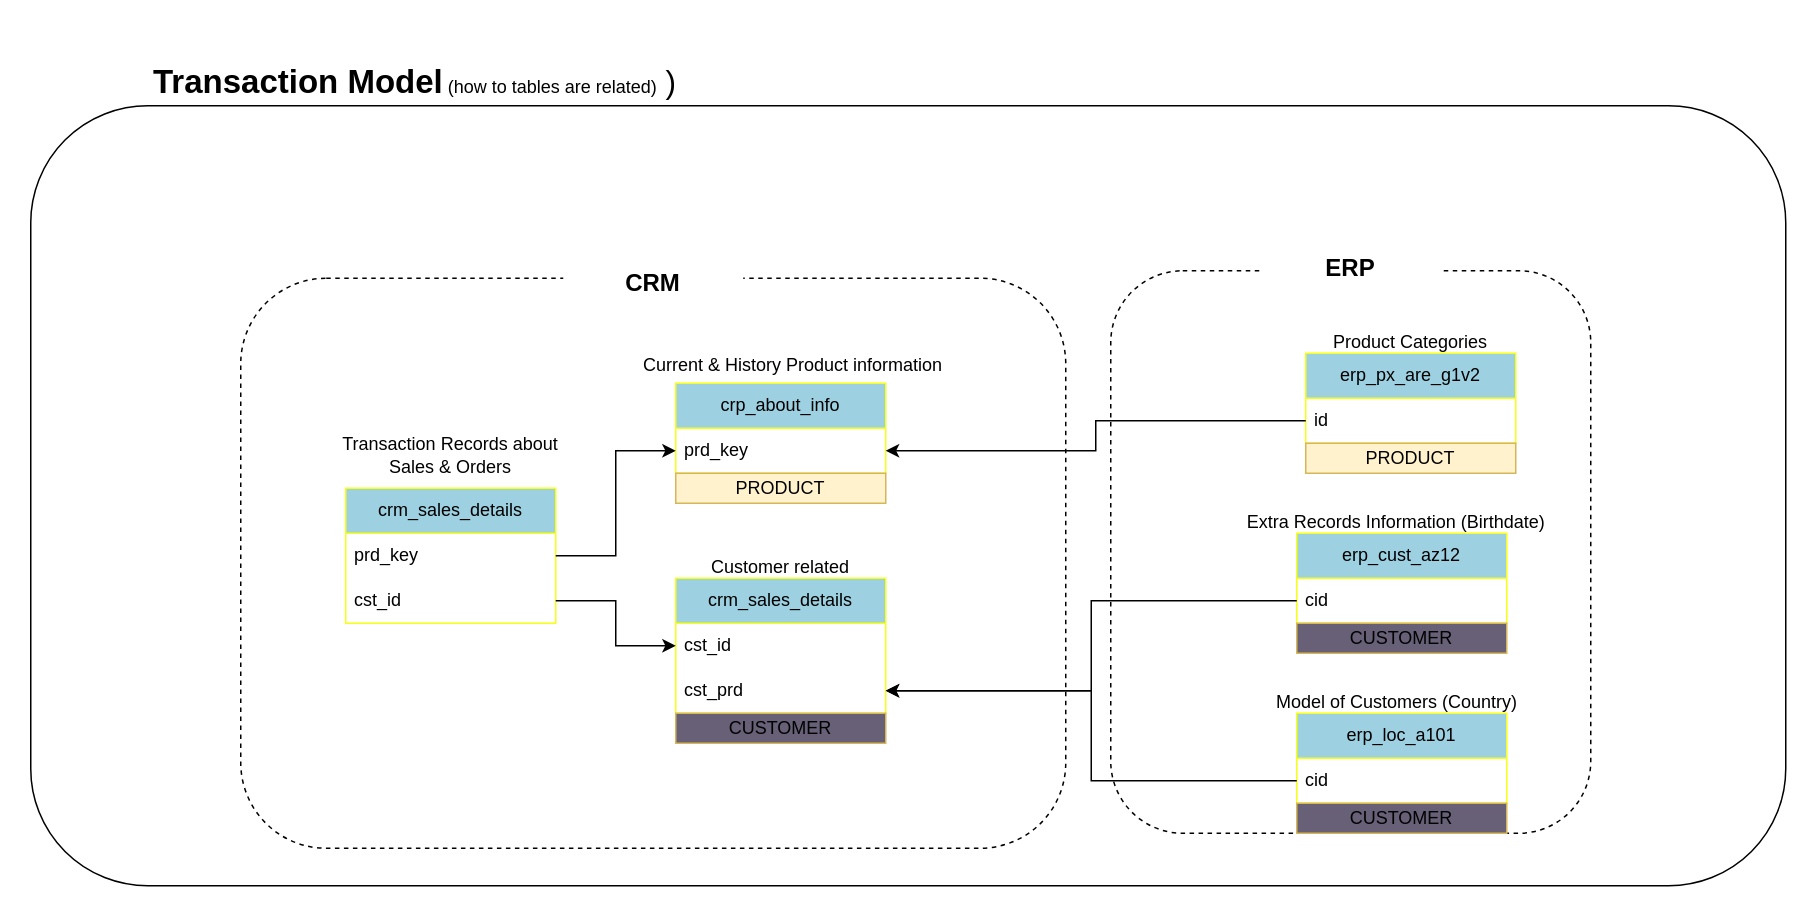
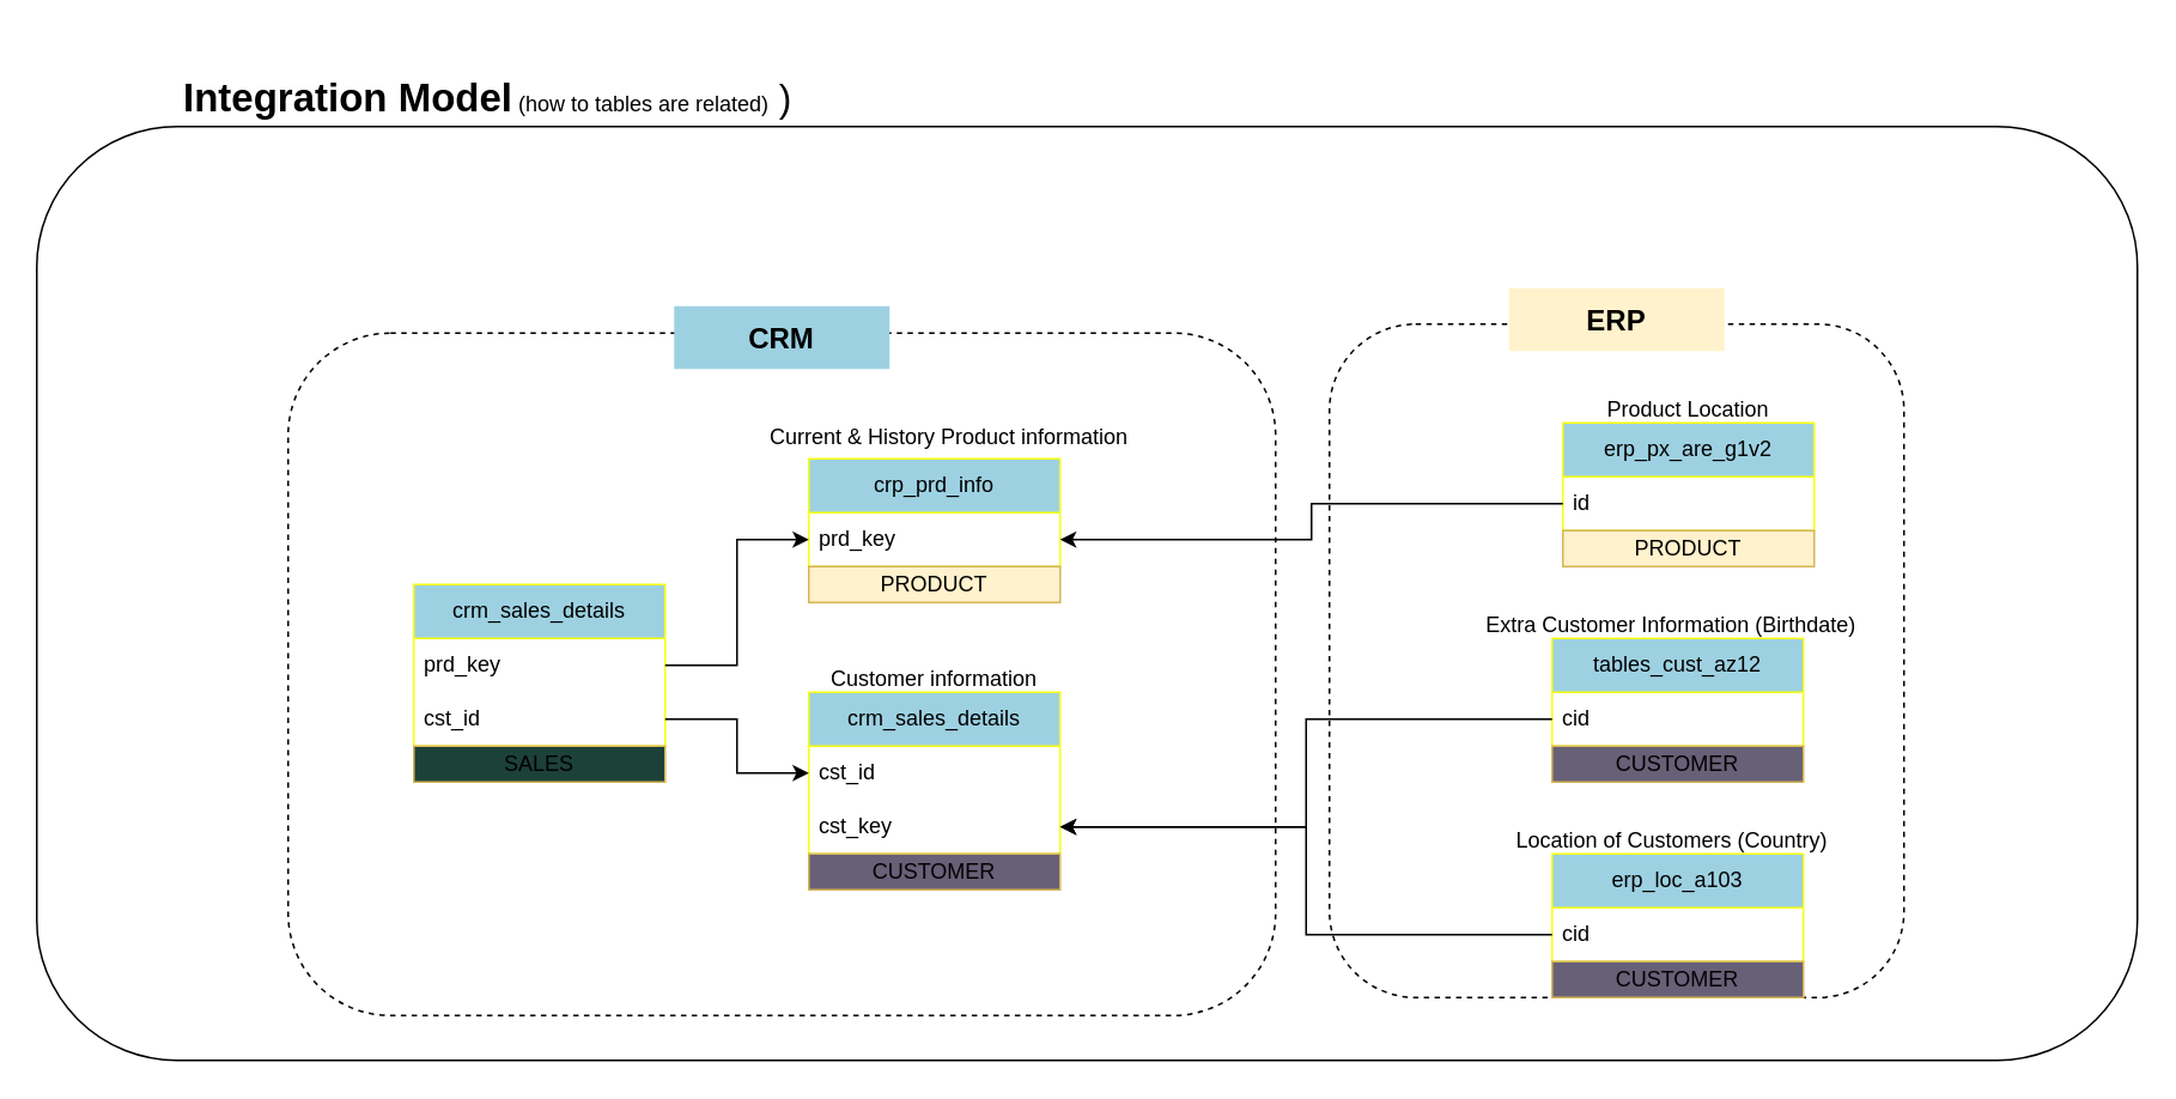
  <mxCell id="0" />
  <mxCell id="1" parent="0" />
- <mxCell id="2" value="&lt;font style=&quot;&quot;&gt;&lt;b style=&quot;font-size: 22px;&quot;&gt;Transaction Model&lt;/b&gt;&lt;b&gt;&lt;font&gt; &lt;/font&gt;&lt;/b&gt;&lt;span&gt;&lt;font style=&quot;&quot;&gt;&lt;font&gt;(how to tables are related)&lt;/font&gt;&lt;span style=&quot;font-size: 21px;&quot;&gt; )&lt;/span&gt;&lt;/font&gt;&lt;/span&gt;&lt;/font&gt;" style="text;html=1;align=left;verticalAlign=middle;whiteSpace=wrap;rounded=0;" parent="1" vertex="1"><mxGeometry x="100" y="20" width="390" height="70" as="geometry" /></mxCell>
+ <mxCell id="2" value="&lt;font style=&quot;&quot;&gt;&lt;b style=&quot;font-size: 22px;&quot;&gt;Integration Model&lt;/b&gt;&lt;b&gt;&lt;font&gt; &lt;/font&gt;&lt;/b&gt;&lt;span&gt;&lt;font style=&quot;&quot;&gt;&lt;font&gt;(how to tables are related)&lt;/font&gt;&lt;span style=&quot;font-size: 21px;&quot;&gt; )&lt;/span&gt;&lt;/font&gt;&lt;/span&gt;&lt;/font&gt;" style="text;html=1;align=left;verticalAlign=middle;whiteSpace=wrap;rounded=0;" parent="1" vertex="1"><mxGeometry x="100" y="20" width="390" height="70" as="geometry" /></mxCell>
  <mxCell id="3" value="&lt;font style=&quot;color: rgb(0, 0, 0);&quot;&gt;crm_sales_details&lt;/font&gt;" style="swimlane;fontStyle=0;childLayout=stackLayout;horizontal=1;startSize=30;horizontalStack=0;resizeParent=1;resizeParentMax=0;resizeLast=0;collapsible=1;marginBottom=0;whiteSpace=wrap;html=1;fillColor=#9DD1E2;fontColor=#ffffff;strokeColor=#F7FF12;" parent="1" vertex="1"><mxGeometry x="230" y="325" width="140" height="90" as="geometry" /></mxCell>
  <mxCell id="4" value="prd_key" style="text;strokeColor=none;fillColor=none;align=left;verticalAlign=middle;spacingLeft=4;spacingRight=4;overflow=hidden;points=[[0,0.5],[1,0.5]];portConstraint=eastwest;rotatable=0;whiteSpace=wrap;html=1;" parent="3" vertex="1"><mxGeometry y="30" width="140" height="30" as="geometry" /></mxCell>
  <mxCell id="5" value="cst_id" style="text;strokeColor=none;fillColor=none;align=left;verticalAlign=middle;spacingLeft=4;spacingRight=4;overflow=hidden;points=[[0,0.5],[1,0.5]];portConstraint=eastwest;rotatable=0;whiteSpace=wrap;html=1;" parent="3" vertex="1"><mxGeometry y="60" width="140" height="30" as="geometry" /></mxCell>
- <mxCell id="6" value="&lt;font style=&quot;color: rgb(0, 0, 0);&quot;&gt;crp_about_info&lt;/font&gt;" style="swimlane;fontStyle=0;childLayout=stackLayout;horizontal=1;startSize=30;horizontalStack=0;resizeParent=1;resizeParentMax=0;resizeLast=0;collapsible=1;marginBottom=0;whiteSpace=wrap;html=1;fillColor=#9DD1E2;fontColor=#ffffff;strokeColor=#F7FF12;" parent="1" vertex="1"><mxGeometry y="255" width="140" height="60" as="geometry" x="450" /></mxCell>
+ <mxCell id="6" value="&lt;font style=&quot;color: rgb(0, 0, 0);&quot;&gt;crp_prd_info&lt;/font&gt;" style="swimlane;fontStyle=0;childLayout=stackLayout;horizontal=1;startSize=30;horizontalStack=0;resizeParent=1;resizeParentMax=0;resizeLast=0;collapsible=1;marginBottom=0;whiteSpace=wrap;html=1;fillColor=#9DD1E2;fontColor=#ffffff;strokeColor=#F7FF12;" parent="1" vertex="1"><mxGeometry y="255" width="140" height="60" as="geometry" x="450" /></mxCell>
  <mxCell id="7" value="prd_key" style="text;strokeColor=none;fillColor=none;align=left;verticalAlign=middle;spacingLeft=4;spacingRight=4;overflow=hidden;points=[[0,0.5],[1,0.5]];portConstraint=eastwest;rotatable=0;whiteSpace=wrap;html=1;" parent="6" vertex="1"><mxGeometry y="30" width="140" height="30" as="geometry" /></mxCell>
  <mxCell id="8" value="&lt;font style=&quot;color: rgb(0, 0, 0);&quot;&gt;crm_sales_details&lt;/font&gt;" style="swimlane;fontStyle=0;childLayout=stackLayout;horizontal=1;startSize=30;horizontalStack=0;resizeParent=1;resizeParentMax=0;resizeLast=0;collapsible=1;marginBottom=0;whiteSpace=wrap;html=1;fillColor=#9DD1E2;fontColor=#ffffff;strokeColor=#F7FF12;" parent="1" vertex="1"><mxGeometry y="385" width="140" height="90" as="geometry" x="450" /></mxCell>
  <mxCell id="9" value="cst_id" style="text;strokeColor=none;fillColor=none;align=left;verticalAlign=middle;spacingLeft=4;spacingRight=4;overflow=hidden;points=[[0,0.5],[1,0.5]];portConstraint=eastwest;rotatable=0;whiteSpace=wrap;html=1;" parent="8" vertex="1"><mxGeometry y="30" width="140" height="30" as="geometry" /></mxCell>
- <mxCell id="10" value="cst_prd" style="text;strokeColor=none;fillColor=none;align=left;verticalAlign=middle;spacingLeft=4;spacingRight=4;overflow=hidden;points=[[0,0.5],[1,0.5]];portConstraint=eastwest;rotatable=0;whiteSpace=wrap;html=1;" parent="8" vertex="1"><mxGeometry y="60" width="140" height="30" as="geometry" /></mxCell>
+ <mxCell id="10" value="cst_key" style="text;strokeColor=none;fillColor=none;align=left;verticalAlign=middle;spacingLeft=4;spacingRight=4;overflow=hidden;points=[[0,0.5],[1,0.5]];portConstraint=eastwest;rotatable=0;whiteSpace=wrap;html=1;" parent="8" vertex="1"><mxGeometry y="60" width="140" height="30" as="geometry" /></mxCell>
  <mxCell id="11" value="&lt;font style=&quot;color: rgb(0, 0, 0);&quot;&gt;erp_px_are_g1v2&lt;/font&gt;" style="swimlane;fontStyle=0;childLayout=stackLayout;horizontal=1;startSize=30;horizontalStack=0;resizeParent=1;resizeParentMax=0;resizeLast=0;collapsible=1;marginBottom=0;whiteSpace=wrap;html=1;fillColor=#9DD1E2;fontColor=#ffffff;strokeColor=#F7FF12;" parent="1" vertex="1"><mxGeometry x="870" y="235" width="140" height="60" as="geometry" /></mxCell>
  <mxCell id="12" value="id" style="text;strokeColor=none;fillColor=none;align=left;verticalAlign=middle;spacingLeft=4;spacingRight=4;overflow=hidden;points=[[0,0.5],[1,0.5]];portConstraint=eastwest;rotatable=0;whiteSpace=wrap;html=1;" parent="11" vertex="1"><mxGeometry y="30" width="140" height="30" as="geometry" /></mxCell>
- <mxCell id="13" value="&lt;font style=&quot;color: rgb(0, 0, 0);&quot;&gt;erp_cust_az12&lt;/font&gt;" style="swimlane;fontStyle=0;childLayout=stackLayout;horizontal=1;startSize=30;horizontalStack=0;resizeParent=1;resizeParentMax=0;resizeLast=0;collapsible=1;marginBottom=0;whiteSpace=wrap;html=1;fillColor=#9DD1E2;fontColor=#ffffff;strokeColor=#F7FF12;" parent="1" vertex="1"><mxGeometry x="864" y="355" width="140" height="60" as="geometry" /></mxCell>
+ <mxCell id="13" value="&lt;font style=&quot;color: rgb(0, 0, 0);&quot;&gt;tables_cust_az12&lt;/font&gt;" style="swimlane;fontStyle=0;childLayout=stackLayout;horizontal=1;startSize=30;horizontalStack=0;resizeParent=1;resizeParentMax=0;resizeLast=0;collapsible=1;marginBottom=0;whiteSpace=wrap;html=1;fillColor=#9DD1E2;fontColor=#ffffff;strokeColor=#F7FF12;" parent="1" vertex="1"><mxGeometry x="864" y="355" width="140" height="60" as="geometry" /></mxCell>
  <mxCell id="14" value="cid" style="text;strokeColor=none;fillColor=none;align=left;verticalAlign=middle;spacingLeft=4;spacingRight=4;overflow=hidden;points=[[0,0.5],[1,0.5]];portConstraint=eastwest;rotatable=0;whiteSpace=wrap;html=1;" parent="13" vertex="1"><mxGeometry y="30" width="140" height="30" as="geometry" /></mxCell>
- <mxCell id="15" value="&lt;font style=&quot;color: rgb(0, 0, 0);&quot;&gt;erp_loc_a101&lt;/font&gt;" style="swimlane;fontStyle=0;childLayout=stackLayout;horizontal=1;startSize=30;horizontalStack=0;resizeParent=1;resizeParentMax=0;resizeLast=0;collapsible=1;marginBottom=0;whiteSpace=wrap;html=1;fillColor=#9DD1E2;fontColor=#ffffff;strokeColor=#F7FF12;" parent="1" vertex="1"><mxGeometry x="864" y="475" width="140" height="60" as="geometry" /></mxCell>
+ <mxCell id="15" value="&lt;font style=&quot;color: rgb(0, 0, 0);&quot;&gt;erp_loc_a103&lt;/font&gt;" style="swimlane;fontStyle=0;childLayout=stackLayout;horizontal=1;startSize=30;horizontalStack=0;resizeParent=1;resizeParentMax=0;resizeLast=0;collapsible=1;marginBottom=0;whiteSpace=wrap;html=1;fillColor=#9DD1E2;fontColor=#ffffff;strokeColor=#F7FF12;" parent="1" vertex="1"><mxGeometry x="864" y="475" width="140" height="60" as="geometry" /></mxCell>
  <mxCell id="16" value="cid" style="text;strokeColor=none;fillColor=none;align=left;verticalAlign=middle;spacingLeft=4;spacingRight=4;overflow=hidden;points=[[0,0.5],[1,0.5]];portConstraint=eastwest;rotatable=0;whiteSpace=wrap;html=1;" parent="15" vertex="1"><mxGeometry y="30" width="140" height="30" as="geometry" /></mxCell>
  <mxCell id="17" style="edgeStyle=orthogonalEdgeStyle;rounded=0;orthogonalLoop=1;jettySize=auto;html=1;entryX=0;entryY=0.5;entryDx=0;entryDy=0;" parent="1" source="4" target="7" edge="1"><mxGeometry relative="1" as="geometry" /></mxCell>
  <mxCell id="18" style="edgeStyle=orthogonalEdgeStyle;rounded=0;orthogonalLoop=1;jettySize=auto;html=1;entryX=0;entryY=0.5;entryDx=0;entryDy=0;" parent="1" source="5" target="9" edge="1"><mxGeometry relative="1" as="geometry" /></mxCell>
  <mxCell id="19" style="edgeStyle=orthogonalEdgeStyle;rounded=0;orthogonalLoop=1;jettySize=auto;html=1;entryX=1;entryY=0.5;entryDx=0;entryDy=0;" parent="1" source="12" target="7" edge="1"><mxGeometry relative="1" as="geometry" /></mxCell>
  <mxCell id="20" style="edgeStyle=orthogonalEdgeStyle;rounded=0;orthogonalLoop=1;jettySize=auto;html=1;entryX=1;entryY=0.5;entryDx=0;entryDy=0;" parent="1" source="14" target="10" edge="1"><mxGeometry relative="1" as="geometry" /></mxCell>
  <mxCell id="21" style="edgeStyle=orthogonalEdgeStyle;rounded=0;orthogonalLoop=1;jettySize=auto;html=1;entryX=1;entryY=0.5;entryDx=0;entryDy=0;" parent="1" source="16" target="10" edge="1"><mxGeometry relative="1" as="geometry" /></mxCell>
  <mxCell id="22" value="" style="rounded=1;whiteSpace=wrap;html=1;fillColor=none;dashed=1;" parent="1" vertex="1"><mxGeometry x="160" y="185" width="550" height="380" as="geometry" /></mxCell>
  <mxCell id="23" value="" style="rounded=1;whiteSpace=wrap;html=1;fillColor=none;dashed=1;" parent="1" vertex="1"><mxGeometry x="740" y="180" width="320" height="375" as="geometry" /></mxCell>
- <mxCell id="24" value="&lt;b&gt;&lt;font style=&quot;font-size: 16px;&quot;&gt;CRM&lt;/font&gt;&lt;/b&gt;" style="rounded=0;whiteSpace=wrap;html=1;strokeColor=none;" parent="1" vertex="1"><mxGeometry x="375" y="170" width="120" height="35" as="geometry" /></mxCell>
- <mxCell id="25" value="&lt;b&gt;&lt;font style=&quot;font-size: 16px;&quot;&gt;ERP&lt;/font&gt;&lt;/b&gt;" style="rounded=0;whiteSpace=wrap;html=1;strokeColor=none;" parent="1" vertex="1"><mxGeometry x="840" y="160" width="120" height="35" as="geometry" /></mxCell>
- <mxCell id="26" value="Transaction Records about&lt;div&gt;Sales &amp;amp; Orders&lt;/div&gt;" style="text;html=1;align=center;verticalAlign=middle;whiteSpace=wrap;rounded=0;" parent="1" vertex="1"><mxGeometry x="225" y="280" width="150" height="45" as="geometry" /></mxCell>
- <mxCell id="27" value="Customer related" style="text;html=1;align=center;verticalAlign=middle;whiteSpace=wrap;rounded=0;" parent="1" vertex="1"><mxGeometry x="445" y="355" width="150" height="45" as="geometry" /></mxCell>
+ <mxCell id="24" value="&lt;b&gt;&lt;font style=&quot;font-size: 16px;&quot;&gt;CRM&lt;/font&gt;&lt;/b&gt;" style="rounded=0;whiteSpace=wrap;html=1;strokeColor=none;fillColor=#9dd1e2;" parent="1" vertex="1"><mxGeometry x="375" y="170" width="120" height="35" as="geometry" /></mxCell>
+ <mxCell id="25" value="&lt;b&gt;&lt;font style=&quot;font-size: 16px;&quot;&gt;ERP&lt;/font&gt;&lt;/b&gt;" style="rounded=0;whiteSpace=wrap;html=1;strokeColor=none;fillColor=#fff2cc;" parent="1" vertex="1"><mxGeometry x="840" y="160" width="120" height="35" as="geometry" /></mxCell>
+ <mxCell id="27" value="Customer information" style="text;html=1;align=center;verticalAlign=middle;whiteSpace=wrap;rounded=0;" parent="1" vertex="1"><mxGeometry x="445" y="355" width="150" height="45" as="geometry" /></mxCell>
  <mxCell id="28" value="Current &amp;amp; History Product information&amp;nbsp;&lt;span style=&quot;color: rgba(0, 0, 0, 0); font-family: monospace; font-size: 0px; text-align: start; text-wrap-mode: nowrap;&quot;&gt;%3CmxGraphModel%3E%3Croot%3E%3CmxCell%20id%3D%220%22%2F%3E%3CmxCell%20id%3D%221%22%20parent%3D%220%22%2F%3E%3CmxCell%20id%3D%222%22%20value%3D%22Transaction%20Records%20about%26lt%3Bdiv%26gt%3BSales%20%26amp%3Bamp%3B%20Orders%26lt%3B%2Fdiv%26gt%3B%22%20style%3D%22text%3Bhtml%3D1%3Balign%3Dcenter%3BverticalAlign%3Dmiddle%3BwhiteSpace%3Dwrap%3Brounded%3D0%3B%22%20vertex%3D%221%22%20parent%3D%221%22%3E%3CmxGeometry%20x%3D%22-225%22%20y%3D%22205%22%20width%3D%22150%22%20height%3D%2245%22%20as%3D%22geometry%22%2F%3E%3C%2FmxCell%3E%3C%2Froot%3E%3C%2FmxGraphModel%3E&lt;/span&gt;" style="text;html=1;align=center;verticalAlign=middle;whiteSpace=wrap;rounded=0;" parent="1" vertex="1"><mxGeometry x="400" y="220" width="260" height="45" as="geometry" /></mxCell>
- <mxCell id="29" value="Product Categories" style="text;html=1;align=center;verticalAlign=middle;whiteSpace=wrap;rounded=0;" parent="1" vertex="1"><mxGeometry x="865" y="205" width="150" height="45" as="geometry" /></mxCell>
- <mxCell id="30" value="Extra Records Information (Birthdate)" style="text;html=1;align=center;verticalAlign=middle;whiteSpace=wrap;rounded=0;" parent="1" vertex="1"><mxGeometry x="795.25" y="325" width="271" height="45" as="geometry" /></mxCell>
- <mxCell id="31" value="Model of Customers (Country)" style="text;html=1;align=center;verticalAlign=middle;whiteSpace=wrap;rounded=0;" parent="1" vertex="1"><mxGeometry x="840" y="450" width="181.5" height="35" as="geometry" /></mxCell>
+ <mxCell id="29" value="Product Location" style="text;html=1;align=center;verticalAlign=middle;whiteSpace=wrap;rounded=0;" parent="1" vertex="1"><mxGeometry x="865" y="205" width="150" height="45" as="geometry" /></mxCell>
+ <mxCell id="30" value="Extra Customer Information (Birthdate)" style="text;html=1;align=center;verticalAlign=middle;whiteSpace=wrap;rounded=0;" parent="1" vertex="1"><mxGeometry x="795.25" y="325" width="271" height="45" as="geometry" /></mxCell>
+ <mxCell id="31" value="Location of Customers (Country)" style="text;html=1;align=center;verticalAlign=middle;whiteSpace=wrap;rounded=0;" parent="1" vertex="1"><mxGeometry x="840" y="450" width="181.5" height="35" as="geometry" /></mxCell>
  <mxCell id="32" value="" style="rounded=1;whiteSpace=wrap;html=1;fillColor=none;" parent="1" vertex="1"><mxGeometry x="20" y="70" width="1170" height="520" as="geometry" /></mxCell>
  <mxCell id="33" value="&lt;font style=&quot;color: rgb(0, 0, 0);&quot;&gt;PRODUCT&lt;/font&gt;" style="text;html=1;strokeColor=#d6b656;fillColor=#fff2cc;align=center;verticalAlign=middle;whiteSpace=wrap;overflow=hidden;" vertex="1" parent="1"><mxGeometry y="315" width="140" height="20" as="geometry" x="450" /></mxCell>
  <mxCell id="34" value="&lt;font style=&quot;color: rgb(0, 0, 0);&quot;&gt;PRODUCT&lt;/font&gt;" style="text;html=1;strokeColor=#d6b656;fillColor=#fff2cc;align=center;verticalAlign=middle;whiteSpace=wrap;overflow=hidden;" vertex="1" parent="1"><mxGeometry x="870" y="295" width="140" height="20" as="geometry" /></mxCell>
  <mxCell id="35" value="&lt;font style=&quot;color: rgb(0, 0, 0);&quot;&gt;CUSTOMER&lt;/font&gt;" style="text;html=1;strokeColor=#d6b656;fillColor=#676077;align=center;verticalAlign=middle;whiteSpace=wrap;overflow=hidden;" vertex="1" parent="1"><mxGeometry y="475" width="140" height="20" as="geometry" x="450" /></mxCell>
  <mxCell id="36" value="&lt;font style=&quot;color: rgb(0, 0, 0);&quot;&gt;CUSTOMER&lt;/font&gt;" style="text;html=1;strokeColor=#d6b656;fillColor=#676077;align=center;verticalAlign=middle;whiteSpace=wrap;overflow=hidden;" vertex="1" parent="1"><mxGeometry x="864" y="535" width="140" height="20" as="geometry" /></mxCell>
  <mxCell id="37" value="&lt;font style=&quot;color: rgb(0, 0, 0);&quot;&gt;CUSTOMER&lt;/font&gt;" style="text;html=1;strokeColor=#d6b656;fillColor=#676077;align=center;verticalAlign=middle;whiteSpace=wrap;overflow=hidden;" vertex="1" parent="1"><mxGeometry x="864" y="415" width="140" height="20" as="geometry" /></mxCell>
+ <mxCell id="38" value="&lt;font style=&quot;color: rgb(0, 0, 0);&quot;&gt;SALES&lt;/font&gt;" style="text;html=1;strokeColor=#d6b656;fillColor=#1C4139;align=center;verticalAlign=middle;whiteSpace=wrap;overflow=hidden;" vertex="1" parent="1"><mxGeometry x="230" y="415" width="140" height="20" as="geometry" /></mxCell>
